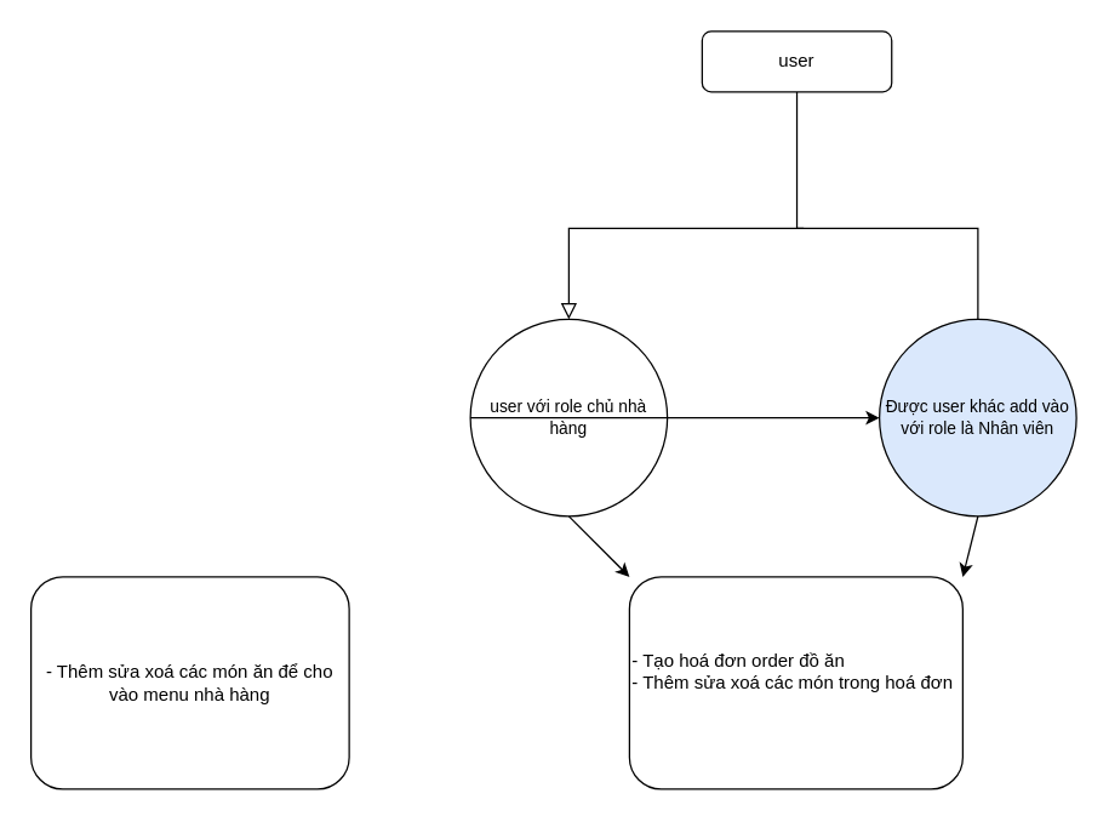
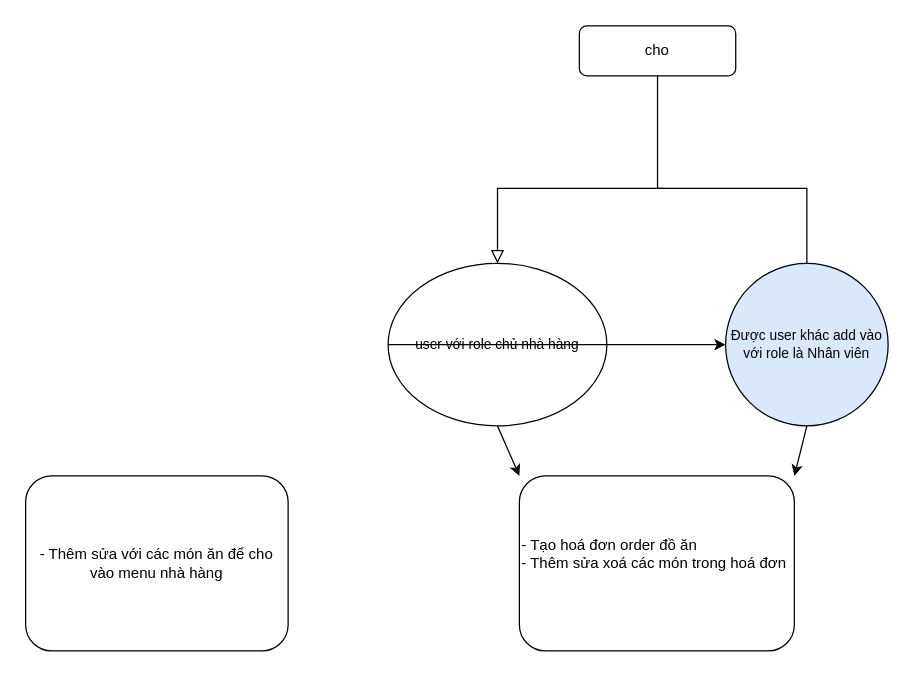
  <mxCell id="0" />
  <mxCell id="1" parent="0" />
  <mxCell id="2" value="Được user khác add vào với role là Nhân viên" style="ellipse;whiteSpace=wrap;html=1;aspect=fixed;fontFamily=Helvetica;fontSize=11;fontColor=default;fillColor=#dae8fc;" parent="1" vertex="1"><mxGeometry x="580" y="210" width="130" height="130" as="geometry" /></mxCell>
- <mxCell id="3" value="user với role chủ nhà hàng" style="ellipse;whiteSpace=wrap;html=1;aspect=fixed;fontFamily=Helvetica;fontSize=11;fontColor=default;" parent="1" vertex="1"><mxGeometry x="310" y="210" width="130" height="130" as="geometry" /></mxCell>
+ <mxCell id="3" value="user với role chủ nhà hàng" style="ellipse;whiteSpace=wrap;html=1;aspect=fixed;fontFamily=Helvetica;fontSize=11;fontColor=default;" parent="1" vertex="1"><mxGeometry x="310" y="210" width="175" height="130" as="geometry" /></mxCell>
  <mxCell id="4" value="" style="group" parent="1" vertex="1" connectable="0"><mxGeometry x="390" y="20" width="245" height="130" as="geometry" /></mxCell>
- <mxCell id="5" value="user" style="rounded=1;whiteSpace=wrap;html=1;fontSize=12;glass=0;strokeWidth=1;shadow=0;" parent="4" vertex="1"><mxGeometry x="72.979" width="125.106" height="40" as="geometry" /></mxCell>
+ <mxCell id="5" value="cho" style="rounded=1;whiteSpace=wrap;html=1;fontSize=12;glass=0;strokeWidth=1;shadow=0;" parent="4" vertex="1"><mxGeometry x="72.979" width="125.106" height="40" as="geometry" /></mxCell>
  <mxCell id="6" value="" style="group" parent="1" vertex="1" connectable="0"><mxGeometry x="375" y="150" width="305" as="geometry" /></mxCell>
  <mxCell id="7" value="" style="rounded=0;html=1;jettySize=auto;orthogonalLoop=1;fontSize=11;endArrow=none;endFill=0;endSize=8;strokeWidth=1;shadow=0;labelBackgroundColor=none;edgeStyle=elbowEdgeStyle;elbow=vertical;exitX=0.5;exitY=1;exitDx=0;exitDy=0;entryX=0.5;entryY=0;entryDx=0;entryDy=0;" parent="6" source="5" target="2" edge="1"><mxGeometry relative="1" as="geometry"><mxPoint x="245" y="-60" as="sourcePoint" /><mxPoint x="460" y="50" as="targetPoint" /><Array as="points"><mxPoint x="305" /></Array></mxGeometry></mxCell>
  <mxCell id="8" value="" style="rounded=0;html=1;jettySize=auto;orthogonalLoop=1;fontSize=11;endArrow=block;endFill=0;endSize=8;strokeWidth=1;shadow=0;labelBackgroundColor=none;edgeStyle=elbowEdgeStyle;elbow=vertical;entryX=0.5;entryY=0;entryDx=0;entryDy=0;strokeColor=default;align=center;verticalAlign=middle;fontFamily=Helvetica;fontColor=default;shape=connector;" parent="6" target="3" edge="1"><mxGeometry relative="1" as="geometry"><mxPoint x="155" as="sourcePoint" /><mxPoint x="105" y="-60" as="targetPoint" /><Array as="points"><mxPoint /></Array></mxGeometry></mxCell>
  <mxCell id="9" value="" style="endArrow=classic;html=1;rounded=0;exitX=0.5;exitY=1;exitDx=0;exitDy=0;entryX=0;entryY=0;entryDx=0;entryDy=0;" edge="1" parent="1" source="3" target="11"><mxGeometry width="50" height="50" relative="1" as="geometry"><mxPoint x="450" y="320" as="sourcePoint" /><mxPoint x="390" y="400" as="targetPoint" /></mxGeometry></mxCell>
  <mxCell id="10" value="" style="endArrow=classic;html=1;rounded=0;exitX=0.5;exitY=1;exitDx=0;exitDy=0;entryX=1;entryY=0;entryDx=0;entryDy=0;" edge="1" parent="1" source="2" target="11"><mxGeometry width="50" height="50" relative="1" as="geometry"><mxPoint x="450" y="480" as="sourcePoint" /><mxPoint x="617.5" y="400" as="targetPoint" /></mxGeometry></mxCell>
  <mxCell id="11" value="&lt;div style=&quot;&quot;&gt;&lt;span style=&quot;background-color: initial;&quot;&gt;- Tạo hoá đơn order đồ ăn&lt;/span&gt;&lt;/div&gt;&lt;div style=&quot;&quot;&gt;&lt;span style=&quot;background-color: initial;&quot;&gt;- Thêm sửa xoá các món trong hoá đơn&lt;/span&gt;&lt;/div&gt;&lt;div style=&quot;&quot;&gt;&lt;span style=&quot;background-color: initial;&quot;&gt;&lt;br&gt;&lt;/span&gt;&lt;/div&gt;" style="rounded=1;whiteSpace=wrap;html=1;align=left;" vertex="1" parent="1"><mxGeometry x="415" y="380" width="220" height="140" as="geometry" /></mxCell>
  <mxCell id="12" value="" style="endArrow=classic;html=1;rounded=0;exitX=0;exitY=0.5;exitDx=0;exitDy=0;" edge="1" parent="1" source="3" target="2"><mxGeometry width="50" height="50" relative="1" as="geometry"><mxPoint x="450" y="480" as="sourcePoint" /><mxPoint x="90" y="360" as="targetPoint" /></mxGeometry></mxCell>
- <mxCell id="13" value="- Thêm sửa xoá các món ăn để cho vào menu nhà hàng" style="rounded=1;whiteSpace=wrap;html=1;" vertex="1" parent="1"><mxGeometry x="20" y="380" width="210" height="140" as="geometry" /></mxCell>
+ <mxCell id="13" value="- Thêm sửa với các món ăn để cho vào menu nhà hàng" style="rounded=1;whiteSpace=wrap;html=1;" vertex="1" parent="1"><mxGeometry x="20" y="380" width="210" height="140" as="geometry" /></mxCell>
